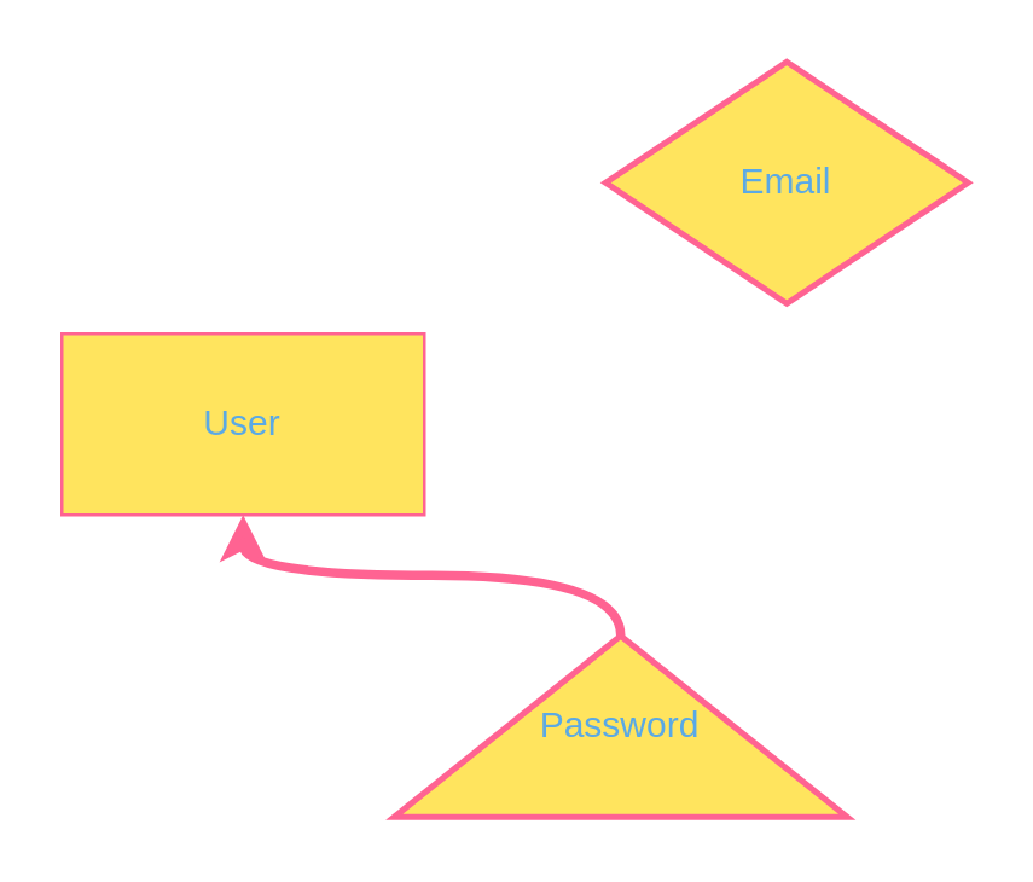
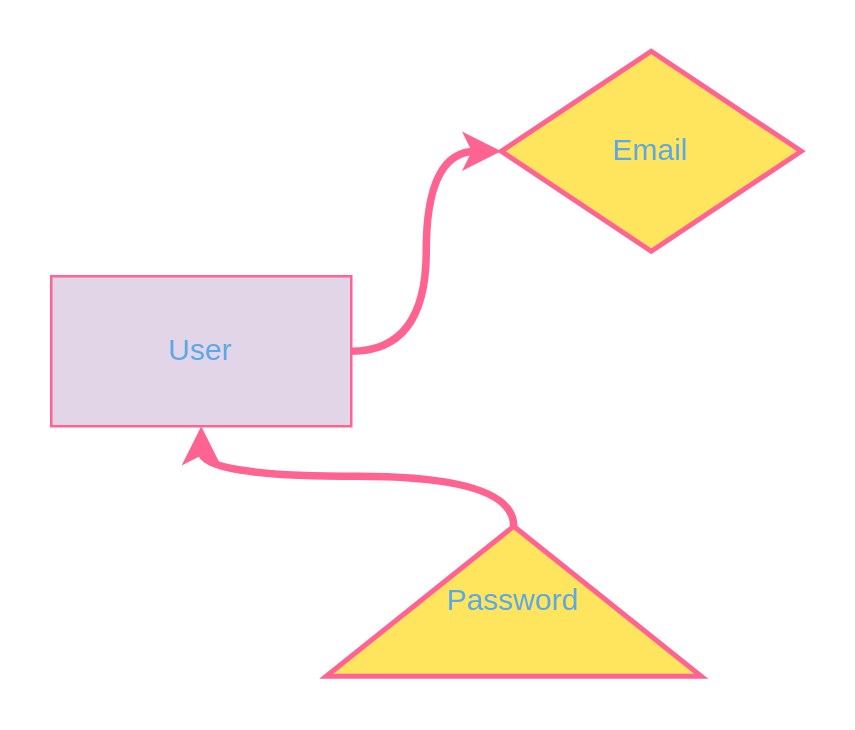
  <mxCell id="0" />
  <mxCell id="1" parent="0" />
- <mxCell id="3" value="User" style="rounded=0;whiteSpace=wrap;html=1;fillColor=#FFE45E;strokeColor=#FF6392;fontColor=#5AA9E6;" vertex="1" parent="1"><mxGeometry x="20" y="110" width="120" height="60" as="geometry" /></mxCell>
+ <mxCell id="2" style="edgeStyle=orthogonalEdgeStyle;orthogonalLoop=1;jettySize=auto;html=1;entryX=0;entryY=0.5;entryDx=0;entryDy=0;strokeWidth=3;curved=1;strokeColor=#FF6392;fontColor=#5AA9E6;" edge="1" parent="1" source="3" target="4"><mxGeometry relative="1" as="geometry" /></mxCell>
+ <mxCell id="3" value="User" style="rounded=0;whiteSpace=wrap;html=1;fillColor=#e1d5e7;strokeColor=#FF6392;fontColor=#5AA9E6;" vertex="1" parent="1"><mxGeometry x="20" y="110" width="120" height="60" as="geometry" /></mxCell>
  <mxCell id="4" value="Email" style="rhombus;whiteSpace=wrap;html=1;strokeWidth=2;fillColor=#FFE45E;strokeColor=#FF6392;fontColor=#5AA9E6;" vertex="1" parent="1"><mxGeometry x="200" y="20" width="120" height="80" as="geometry" /></mxCell>
  <mxCell id="5" style="edgeStyle=orthogonalEdgeStyle;orthogonalLoop=1;jettySize=auto;html=1;strokeWidth=3;curved=1;strokeColor=#FF6392;fontColor=#5AA9E6;" edge="1" parent="1" source="6" target="3"><mxGeometry relative="1" as="geometry" /></mxCell>
  <mxCell id="6" value="Password" style="triangle;whiteSpace=wrap;html=1;strokeWidth=2;direction=north;fillColor=#FFE45E;strokeColor=#FF6392;fontColor=#5AA9E6;" vertex="1" parent="1"><mxGeometry x="130" y="210" width="150" height="60" as="geometry" /></mxCell>
